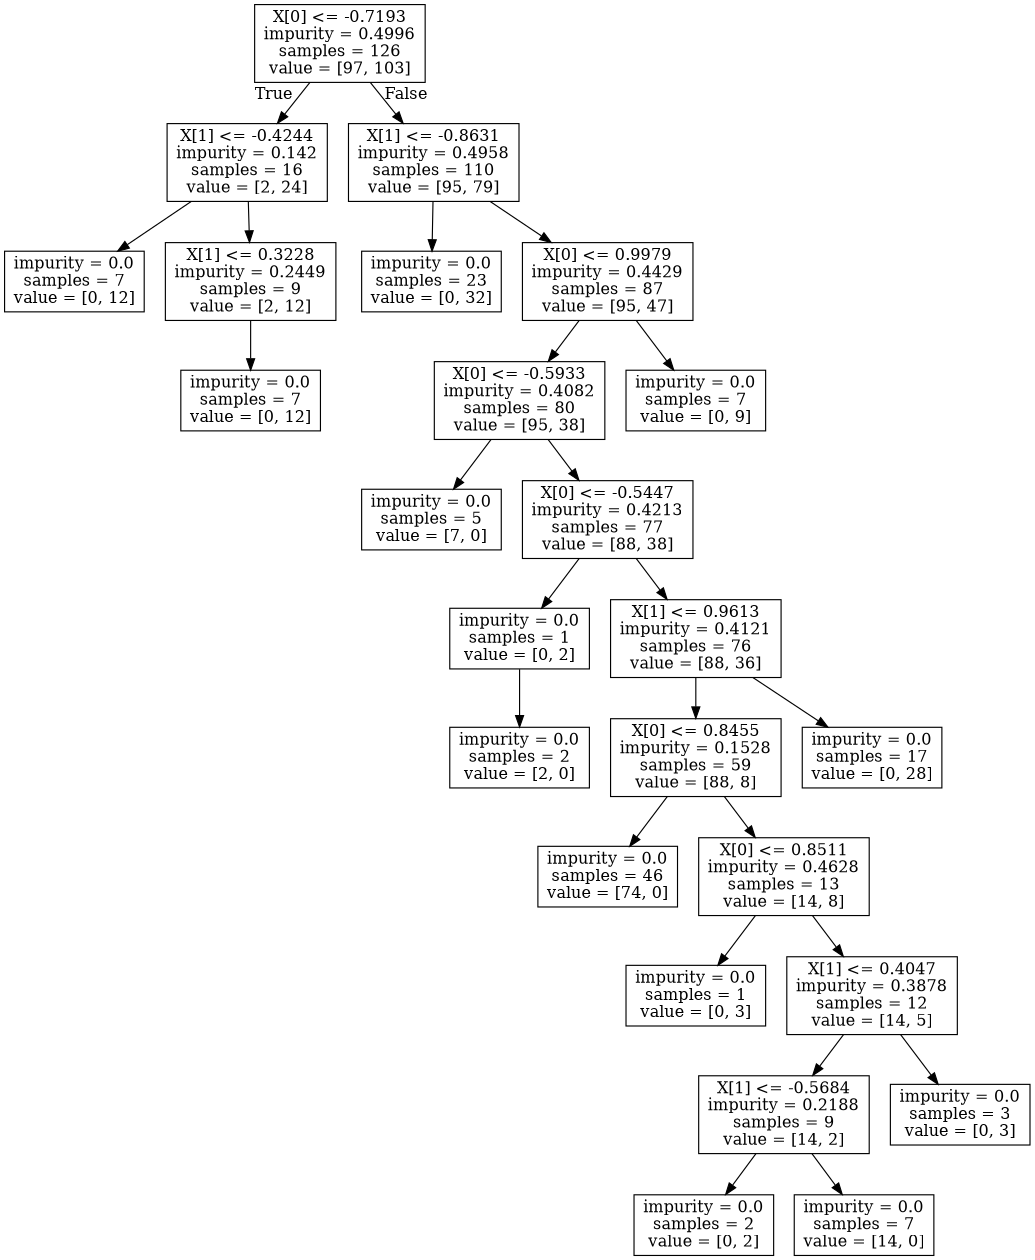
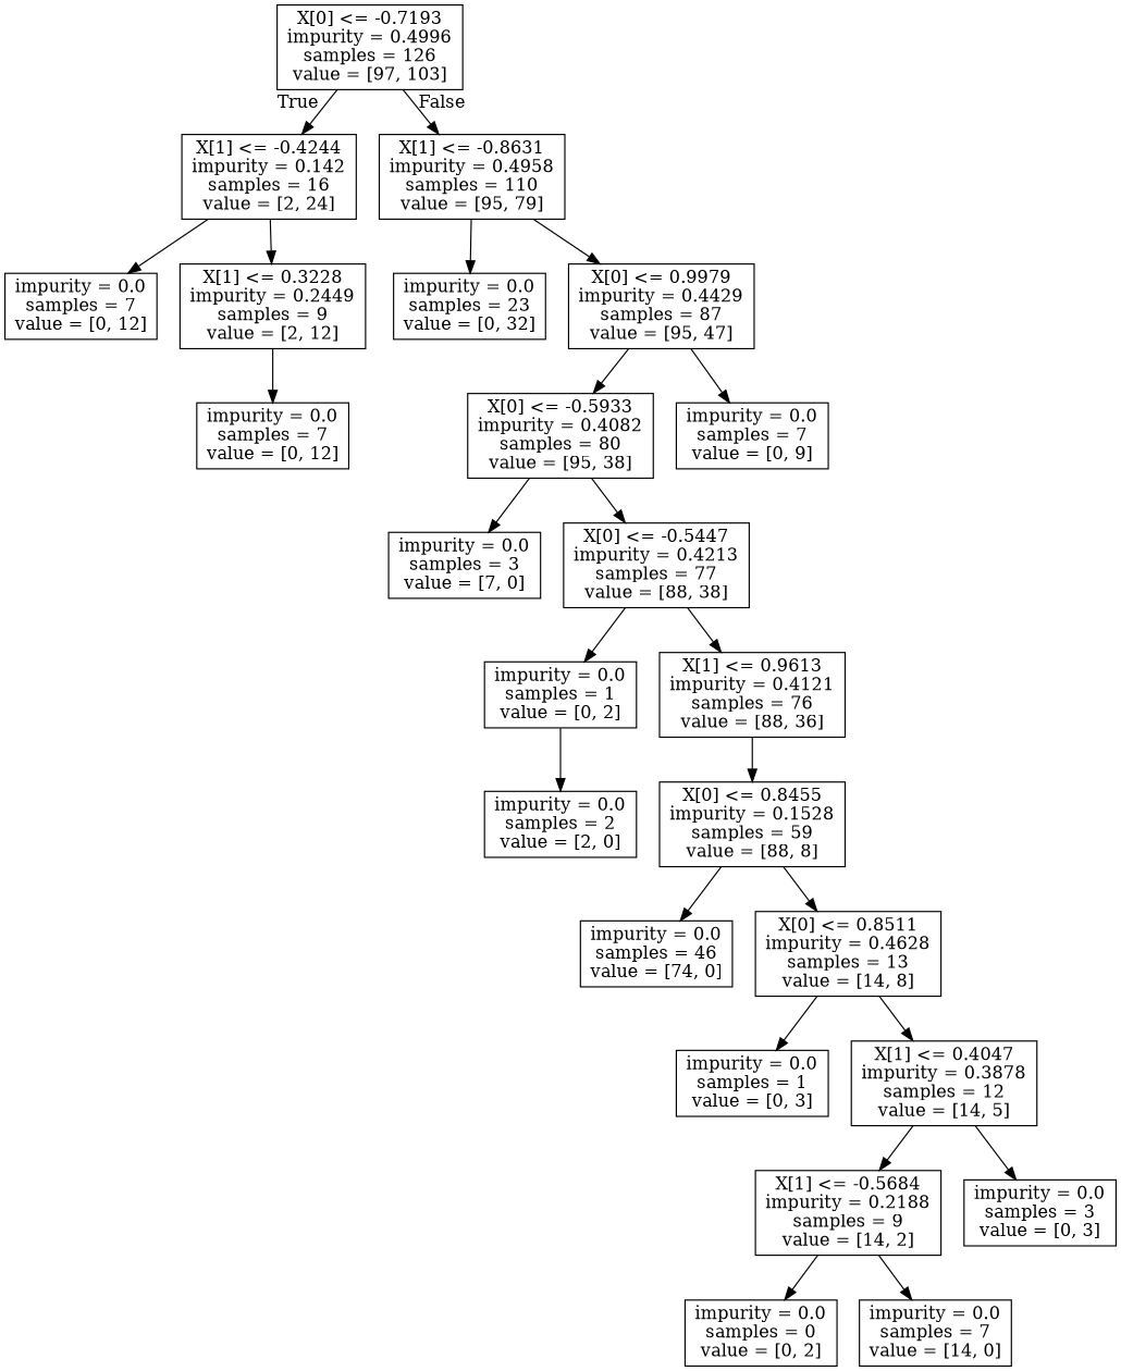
  digraph {
    node [shape=box]
    n1 [label="X[0] <= -0.7193\nimpurity = 0.4996\nsamples = 126\nvalue = [97, 103]"]
    n2 [label="X[1] <= -0.4244\nimpurity = 0.142\nsamples = 16\nvalue = [2, 24]"]
    n3 [label="X[1] <= -0.8631\nimpurity = 0.4958\nsamples = 110\nvalue = [95, 79]"]
    n4 [label="impurity = 0.0\nsamples = 7\nvalue = [0, 12]"]
    n5 [label="X[1] <= 0.3228\nimpurity = 0.2449\nsamples = 9\nvalue = [2, 12]"]
    n6 [label="impurity = 0.0\nsamples = 23\nvalue = [0, 32]"]
    n7 [label="X[0] <= 0.9979\nimpurity = 0.4429\nsamples = 87\nvalue = [95, 47]"]
    n8 [label="impurity = 0.0\nsamples = 7\nvalue = [0, 12]"]
    n9 [label="impurity = 0.0\nsamples = 2\nvalue = [2, 0]"]
    n10 [label="X[0] <= -0.5933\nimpurity = 0.4082\nsamples = 80\nvalue = [95, 38]"]
    n11 [label="impurity = 0.0\nsamples = 7\nvalue = [0, 9]"]
-   n12 [label="impurity = 0.0\nsamples = 5\nvalue = [7, 0]"]
+   n12 [label="impurity = 0.0\nsamples = 3\nvalue = [7, 0]"]
    n13 [label="X[0] <= -0.5447\nimpurity = 0.4213\nsamples = 77\nvalue = [88, 38]"]
    n14 [label="impurity = 0.0\nsamples = 1\nvalue = [0, 2]"]
    n15 [label="X[1] <= 0.9613\nimpurity = 0.4121\nsamples = 76\nvalue = [88, 36]"]
    n16 [label="X[0] <= 0.8455\nimpurity = 0.1528\nsamples = 59\nvalue = [88, 8]"]
-   n17 [label="impurity = 0.0\nsamples = 17\nvalue = [0, 28]"]
    n18 [label="impurity = 0.0\nsamples = 46\nvalue = [74, 0]"]
    n19 [label="X[0] <= 0.8511\nimpurity = 0.4628\nsamples = 13\nvalue = [14, 8]"]
    n20 [label="impurity = 0.0\nsamples = 1\nvalue = [0, 3]"]
    n21 [label="X[1] <= 0.4047\nimpurity = 0.3878\nsamples = 12\nvalue = [14, 5]"]
    n22 [label="X[1] <= -0.5684\nimpurity = 0.2188\nsamples = 9\nvalue = [14, 2]"]
    n23 [label="impurity = 0.0\nsamples = 3\nvalue = [0, 3]"]
-   n24 [label="impurity = 0.0\nsamples = 2\nvalue = [0, 2]"]
+   n24 [label="impurity = 0.0\nsamples = 0\nvalue = [0, 2]"]
    n25 [label="impurity = 0.0\nsamples = 7\nvalue = [14, 0]"]
    n1 -> n2 [headlabel=True labelangle=45 labeldistance=2.5]
    n1 -> n3 [headlabel=False labelangle=-45 labeldistance=2.5]
    n2 -> n4
    n2 -> n5
    n3 -> n6
    n3 -> n7
    n5 -> n8
    n7 -> n10
    n7 -> n11
    n10 -> n12
    n10 -> n13
    n13 -> n14
    n13 -> n15
    n14 -> n9
    n15 -> n16
-   n15 -> n17
    n16 -> n18
    n16 -> n19
    n19 -> n20
    n19 -> n21
    n21 -> n22
    n21 -> n23
    n22 -> n24
    n22 -> n25
  }
